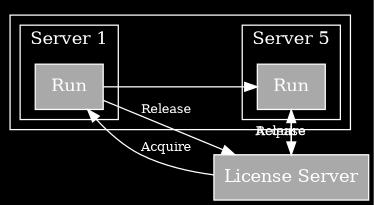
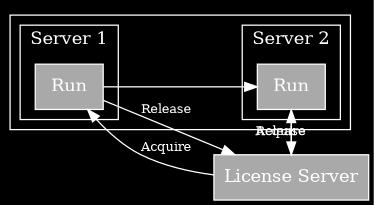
  digraph {
    bgcolor=black
    color=white
    fontcolor=white
    rankdir=LR
    fontname="DejaVu Serif"
    node [color=white fillcolor=darkgray fontcolor=white fontname="DejaVu Serif" shape=box style=filled]
    edge [color=white fontcolor=white fontname="DejaVu Serif" fontsize=10]
    n1 [label=Run]
    n2 [label=Run]
    n3 [label="License Server"]
    subgraph cluster_1 {
      subgraph cluster_2 {
        label="Server 1"
        n1
      }
      subgraph cluster_3 {
-       label="Server 5"
+       label="Server 2"
        n2
      }
    }
    n1 -> n2
    n1 -> n3 [label=Release]
    n2 -> n3 [label=Release]
    n3 -> n1 [label=Acquire]
    n3 -> n2 [label=Acquire]
  }
